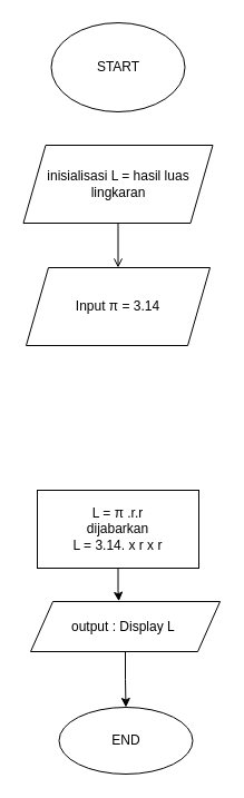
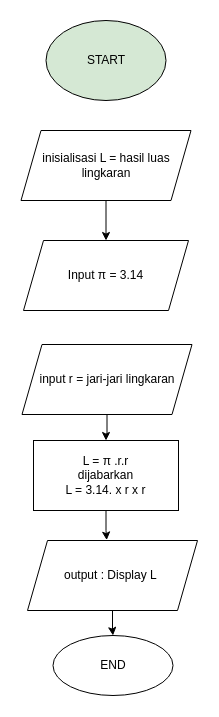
  <mxCell id="0" />
  <mxCell id="1" parent="0" />
- <mxCell id="2" value="START" style="ellipse;whiteSpace=wrap;html=1;" vertex="1" parent="1"><mxGeometry x="45.5" y="20" width="120" height="80" as="geometry" /></mxCell>
+ <mxCell id="2" value="START" style="ellipse;whiteSpace=wrap;html=1;fillColor=#d5e8d4;" vertex="1" parent="1"><mxGeometry x="45.5" y="20" width="120" height="80" as="geometry" /></mxCell>
  <mxCell id="3" value="Input π = 3.14" style="shape=parallelogram;perimeter=parallelogramPerimeter;whiteSpace=wrap;html=1;fixedSize=1;" vertex="1" parent="1"><mxGeometry x="23" y="240" width="165" height="70" as="geometry" /></mxCell>
+ <mxCell id="4" style="edgeStyle=orthogonalEdgeStyle;rounded=0;orthogonalLoop=1;jettySize=auto;html=1;entryX=0.5;entryY=0;entryDx=0;entryDy=0;" edge="1" parent="1" source="5" target="7"><mxGeometry relative="1" as="geometry" /></mxCell>
+ <mxCell id="5" value="input r = jari-jari lingkaran" style="shape=parallelogram;perimeter=parallelogramPerimeter;whiteSpace=wrap;html=1;fixedSize=1;" vertex="1" parent="1"><mxGeometry x="21.5" y="344" width="170" height="70" as="geometry" /></mxCell>
  <mxCell id="6" style="edgeStyle=orthogonalEdgeStyle;rounded=0;orthogonalLoop=1;jettySize=auto;html=1;entryX=0.466;entryY=-0.006;entryDx=0;entryDy=0;entryPerimeter=0;" edge="1" parent="1" source="7" target="11"><mxGeometry relative="1" as="geometry" /></mxCell>
  <mxCell id="7" value="L = π .r.r&lt;br&gt;dijabarkan&lt;br&gt;L = 3.14. x r x r" style="rounded=0;whiteSpace=wrap;html=1;" vertex="1" parent="1"><mxGeometry x="33" y="440" width="145" height="70" as="geometry" /></mxCell>
- <mxCell id="8" style="edgeStyle=orthogonalEdgeStyle;rounded=0;orthogonalLoop=1;jettySize=auto;html=1;entryX=0.5;entryY=0;entryDx=0;entryDy=0;endArrow=open;" edge="1" parent="1" source="9" target="3"><mxGeometry relative="1" as="geometry" /></mxCell>
+ <mxCell id="8" style="edgeStyle=orthogonalEdgeStyle;rounded=0;orthogonalLoop=1;jettySize=auto;html=1;entryX=0.5;entryY=0;entryDx=0;entryDy=0;" edge="1" parent="1" source="9" target="3"><mxGeometry relative="1" as="geometry" /></mxCell>
  <mxCell id="9" value="inisialisasi L = hasil luas lingkaran" style="shape=parallelogram;perimeter=parallelogramPerimeter;whiteSpace=wrap;html=1;fixedSize=1;" vertex="1" parent="1"><mxGeometry x="20.5" y="130" width="170" height="70" as="geometry" /></mxCell>
  <mxCell id="10" style="edgeStyle=orthogonalEdgeStyle;rounded=0;orthogonalLoop=1;jettySize=auto;html=1;" edge="1" parent="1" source="11" target="12"><mxGeometry relative="1" as="geometry" /></mxCell>
- <mxCell id="11" value="output : Display L&amp;nbsp;" style="shape=parallelogram;perimeter=parallelogramPerimeter;whiteSpace=wrap;html=1;fixedSize=1;" vertex="1" parent="1"><mxGeometry x="27" y="540" width="170" height="45" as="geometry" /></mxCell>
+ <mxCell id="11" value="output : Display L&amp;nbsp;" style="shape=parallelogram;perimeter=parallelogramPerimeter;whiteSpace=wrap;html=1;fixedSize=1;" vertex="1" parent="1"><mxGeometry x="27" y="540" width="170" height="70" as="geometry" /></mxCell>
  <mxCell id="12" value="END" style="ellipse;whiteSpace=wrap;html=1;" vertex="1" parent="1"><mxGeometry x="52.5" y="635" width="120" height="60" as="geometry" /></mxCell>
